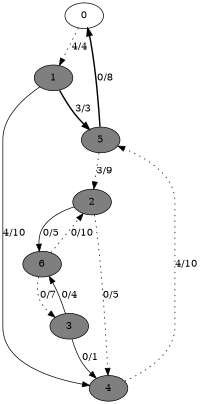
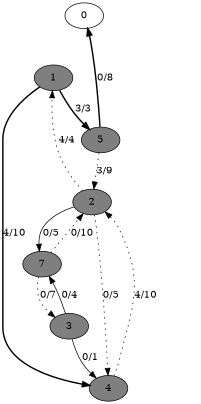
  digraph {
    node [fillcolor=grey50 style=filled]
    edge [style=dotted]
    0 [fillcolor=grey100]
    1
    5
    4
    2
-   6
+   6 [label=7]
    3
-   0 -> 1 [label="4/4"]
+   2 -> 1 [label="4/4"]
    1 -> 5 [label="3/3" style=bold]
-   1 -> 4 [label="4/10" style=solid]
+   1 -> 4 [label="4/10" style=bold]
    5 -> 0 [label="0/8" style=bold]
    5 -> 2 [label="3/9"]
-   4 -> 5 [label="4/10"]
+   4 -> 2 [label="4/10"]
    2 -> 4 [label="0/5"]
    2 -> 6 [label="0/5" style=solid]
    6 -> 2 [label="0/10"]
    6 -> 3 [label="0/7"]
    3 -> 4 [label="0/1" style=solid]
    3 -> 6 [label="0/4" style=solid]
  }
